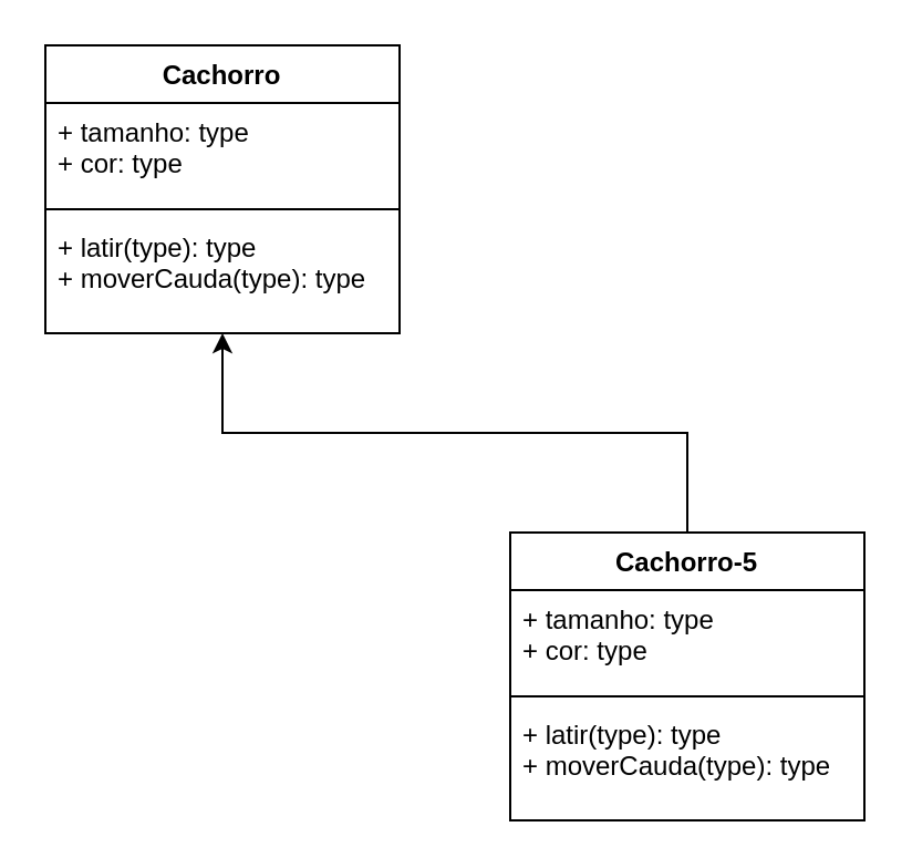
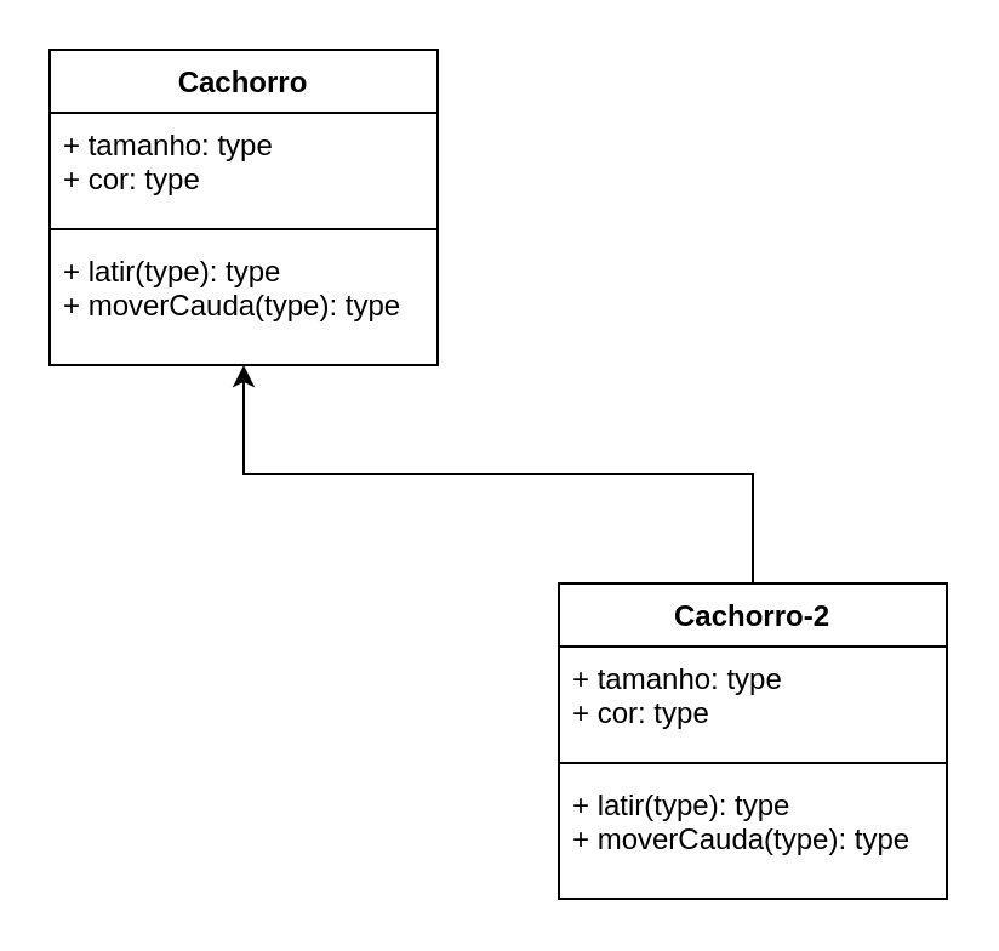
  <mxCell id="0" />
  <mxCell id="1" parent="0" />
  <mxCell id="2" value="Cachorro" style="swimlane;fontStyle=1;align=center;verticalAlign=top;childLayout=stackLayout;horizontal=1;startSize=26;horizontalStack=0;resizeParent=1;resizeParentMax=0;resizeLast=0;collapsible=1;marginBottom=0;whiteSpace=wrap;html=1;" vertex="1" parent="1"><mxGeometry x="20" y="20" width="160" height="130" as="geometry" /></mxCell>
  <mxCell id="3" value="+ tamanho: type&lt;div&gt;+ cor: type&lt;br&gt;&lt;/div&gt;" style="text;strokeColor=none;fillColor=none;align=left;verticalAlign=top;spacingLeft=4;spacingRight=4;overflow=hidden;rotatable=0;points=[[0,0.5],[1,0.5]];portConstraint=eastwest;whiteSpace=wrap;html=1;" vertex="1" parent="2"><mxGeometry y="26" width="160" height="44" as="geometry" /></mxCell>
  <mxCell id="4" value="" style="line;strokeWidth=1;fillColor=none;align=left;verticalAlign=middle;spacingTop=-1;spacingLeft=3;spacingRight=3;rotatable=0;labelPosition=right;points=[];portConstraint=eastwest;strokeColor=inherit;" vertex="1" parent="2"><mxGeometry y="70" width="160" height="8" as="geometry" /></mxCell>
  <mxCell id="5" value="+ latir(type): type&lt;div&gt;+ moverCauda(type): type&lt;br&gt;&lt;/div&gt;" style="text;strokeColor=none;fillColor=none;align=left;verticalAlign=top;spacingLeft=4;spacingRight=4;overflow=hidden;rotatable=0;points=[[0,0.5],[1,0.5]];portConstraint=eastwest;whiteSpace=wrap;html=1;" vertex="1" parent="2"><mxGeometry y="78" width="160" height="52" as="geometry" /></mxCell>
- <mxCell id="6" value="Cachorro-5&lt;div&gt;&lt;br&gt;&lt;/div&gt;" style="swimlane;fontStyle=1;align=center;verticalAlign=top;childLayout=stackLayout;horizontal=1;startSize=26;horizontalStack=0;resizeParent=1;resizeParentMax=0;resizeLast=0;collapsible=1;marginBottom=0;whiteSpace=wrap;html=1;" vertex="1" parent="1"><mxGeometry x="230" y="240" width="160" height="130" as="geometry" /></mxCell>
+ <mxCell id="6" value="Cachorro-2&lt;div&gt;&lt;br&gt;&lt;/div&gt;" style="swimlane;fontStyle=1;align=center;verticalAlign=top;childLayout=stackLayout;horizontal=1;startSize=26;horizontalStack=0;resizeParent=1;resizeParentMax=0;resizeLast=0;collapsible=1;marginBottom=0;whiteSpace=wrap;html=1;" vertex="1" parent="1"><mxGeometry x="230" y="240" width="160" height="130" as="geometry" /></mxCell>
  <mxCell id="7" value="+ tamanho: type&lt;div&gt;+ cor: type&lt;br&gt;&lt;/div&gt;" style="text;strokeColor=none;fillColor=none;align=left;verticalAlign=top;spacingLeft=4;spacingRight=4;overflow=hidden;rotatable=0;points=[[0,0.5],[1,0.5]];portConstraint=eastwest;whiteSpace=wrap;html=1;" vertex="1" parent="6"><mxGeometry y="26" width="160" height="44" as="geometry" /></mxCell>
  <mxCell id="8" value="" style="line;strokeWidth=1;fillColor=none;align=left;verticalAlign=middle;spacingTop=-1;spacingLeft=3;spacingRight=3;rotatable=0;labelPosition=right;points=[];portConstraint=eastwest;strokeColor=inherit;" vertex="1" parent="6"><mxGeometry y="70" width="160" height="8" as="geometry" /></mxCell>
  <mxCell id="9" value="+ latir(type): type&lt;div&gt;+ moverCauda(type): type&lt;br&gt;&lt;/div&gt;" style="text;strokeColor=none;fillColor=none;align=left;verticalAlign=top;spacingLeft=4;spacingRight=4;overflow=hidden;rotatable=0;points=[[0,0.5],[1,0.5]];portConstraint=eastwest;whiteSpace=wrap;html=1;" vertex="1" parent="6"><mxGeometry y="78" width="160" height="52" as="geometry" /></mxCell>
  <mxCell id="10" style="edgeStyle=orthogonalEdgeStyle;rounded=0;orthogonalLoop=1;jettySize=auto;html=1;entryX=0.5;entryY=1;entryDx=0;entryDy=0;entryPerimeter=0;" edge="1" parent="1" source="6" target="5"><mxGeometry relative="1" as="geometry" /></mxCell>
